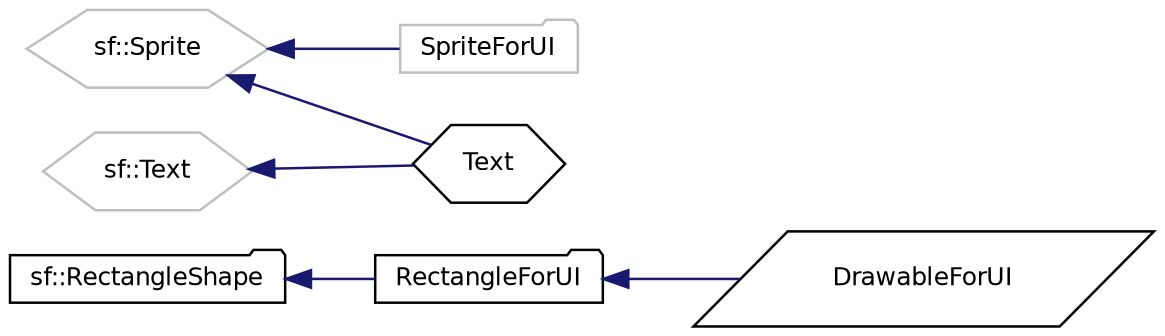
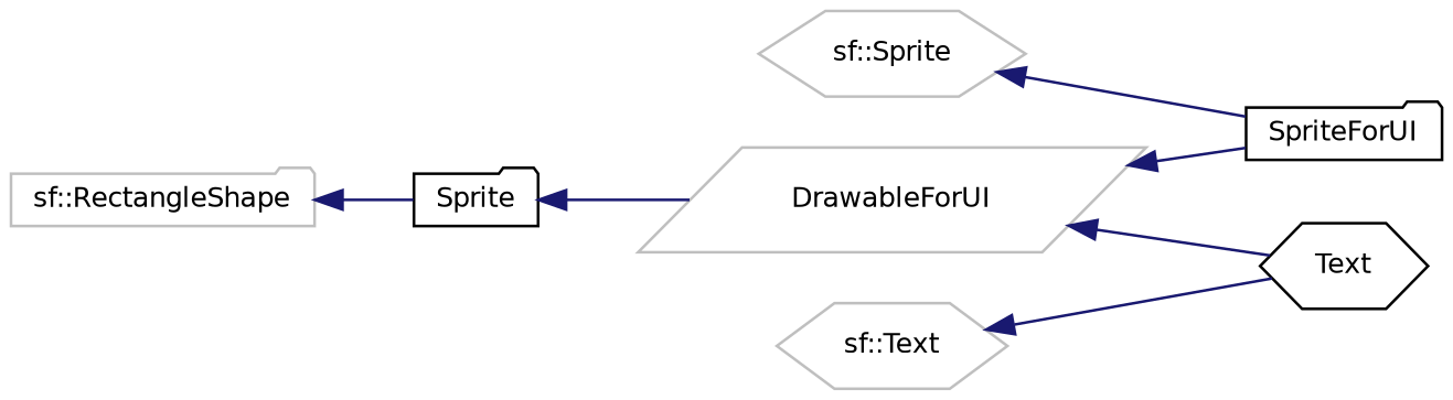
  digraph {
    rankdir=LR
    node [color=black fillcolor=white fontname=Helvetica fontsize=10 shape=folder style=filled]
    edge [color=midnightblue dir=back fontname=Helvetica fontsize=10 labelfontname=Helvetica labelfontsize=10 style=solid]
-   n1 [height=0.2 label=DrawableForUI shape=parallelogram width=0.4]
-   n2 [color=grey75 height=0.2 label=SpriteForUI width=0.4]
+   n1 [color=grey75 height=0.2 label=DrawableForUI shape=parallelogram width=0.4]
+   n2 [height=0.2 label=SpriteForUI width=0.4]
    n3 [height=0.2 label=Text shape=hexagon width=0.4]
-   n4 [height=0.2 label=RectangleForUI width=0.4]
-   n5 [height=0.2 label="sf::RectangleShape" width=0.4]
+   n4 [height=0.2 label=Sprite width=0.4]
+   n5 [color=grey75 height=0.2 label="sf::RectangleShape" width=0.4]
    n6 [color=grey75 height=0.2 label="sf::Sprite" shape=hexagon width=0.4]
    n7 [color=grey75 height=0.2 label="sf::Text" shape=hexagon width=0.4]
-   n6 -> n3
+   n1 -> n2
+   n1 -> n3
    n4 -> n1
    n5 -> n4
    n6 -> n2
    n7 -> n3
  }
